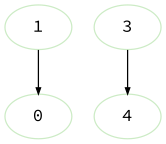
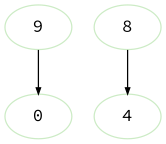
  digraph {
    fontname="Source Code Pro"
    fontsize=12
    node [color="/pastel16/3" fontname="Source Code Pro" penwidth=1]
    edge [arrowsize=0.5 color=black fontname="Source Code Pro" fontsize=10]
    n1 [label=0]
-   n2 [label=1]
-   n3 [label=3]
+   n2 [label=9]
+   n3 [label=8]
    n4 [label=4]
    n2 -> n1
    n3 -> n4
  }
